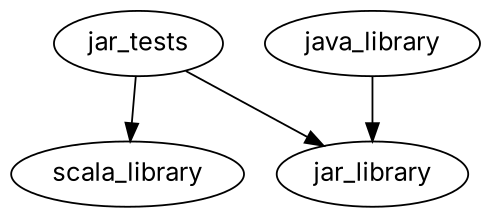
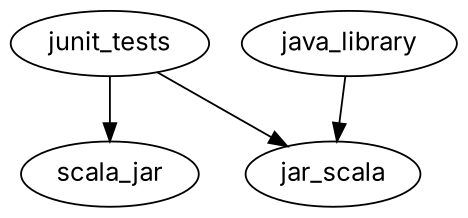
  digraph {
    fontname=Inter
    node [fontname=Inter]
    edge [fontname=Inter]
-   n1 [label=jar_tests]
-   n2 [label=scala_library]
-   n3 [label=jar_library]
+   n1 [label=junit_tests]
+   n2 [label=scala_jar]
+   n3 [label=jar_scala]
    n4 [label=java_library]
    n1 -> n2
    n1 -> n3
    n4 -> n3
  }
